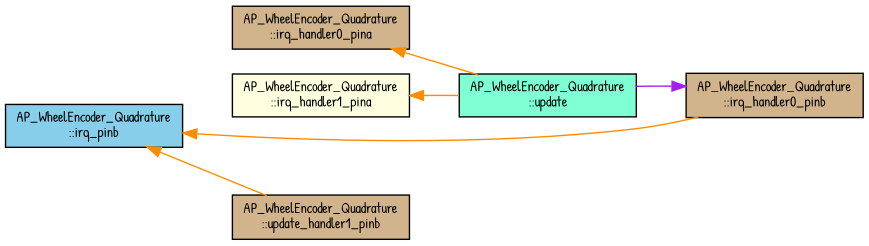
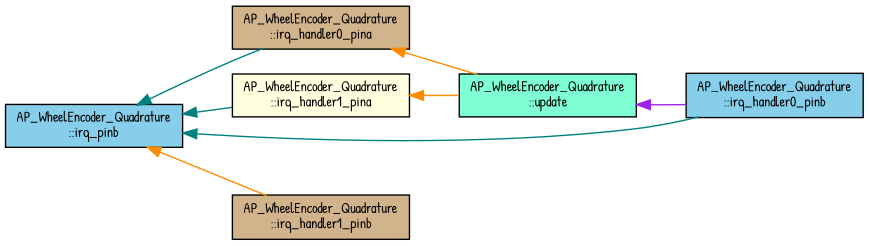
  digraph {
    fontname="Patrick Hand"
    rankdir=LR
    node [color=black fillcolor=skyblue fontname="Patrick Hand" fontsize=10 shape=record style=filled]
    edge [color=darkorange dir=back fontname="Patrick Hand" fontsize=10 labelfontname=Helvetica labelfontsize=10 style=solid]
    n1 [fontcolor=black height=0.2 label="AP_WheelEncoder_Quadrature\l::irq_pinb" width=0.4]
    n2 [fillcolor=tan height=0.2 label="AP_WheelEncoder_Quadrature\l::irq_handler0_pina" width=0.4]
-   n3 [fillcolor=tan height=0.2 label="AP_WheelEncoder_Quadrature\l::irq_handler0_pinb" width=0.4]
+   n3 [height=0.2 label="AP_WheelEncoder_Quadrature\l::irq_handler0_pinb" width=0.4]
    n4 [fillcolor=lightyellow height=0.2 label="AP_WheelEncoder_Quadrature\l::irq_handler1_pina" width=0.4]
-   n5 [fillcolor=tan height=0.2 label="AP_WheelEncoder_Quadrature\l::update_handler1_pinb" width=0.4]
+   n5 [fillcolor=tan height=0.2 label="AP_WheelEncoder_Quadrature\l::irq_handler1_pinb" width=0.4]
    n6 [fillcolor=aquamarine height=0.2 label="AP_WheelEncoder_Quadrature\l::update" width=0.4]
-   n1 -> n3
+   n1 -> n2 [color=teal]
+   n1 -> n3 [color=teal]
+   n1 -> n4 [color=teal]
    n1 -> n5
    n2 -> n6
-   n3 -> n6 [color=purple]
+   n6 -> n3 [color=purple]
    n4 -> n6
  }
